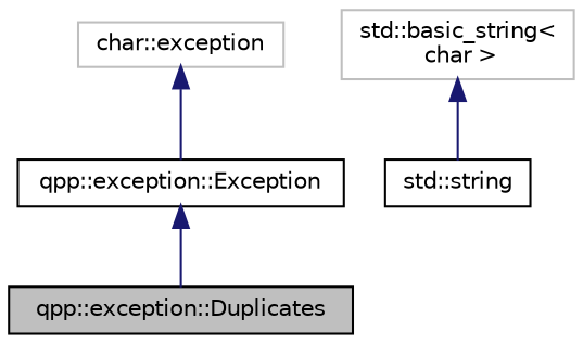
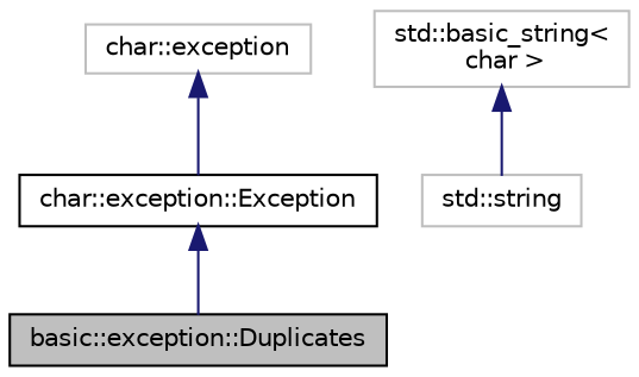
  digraph {
    node [color=grey75 fillcolor=white fontname=Helvetica fontsize=10 shape=record style=filled]
    edge [color=midnightblue dir=back fontname=Helvetica fontsize=10 labelfontname=Helvetica labelfontsize=10 style=solid]
-   n1 [color=black fillcolor=grey75 fontcolor=black height=0.2 label="qpp::exception::Duplicates" width=0.4]
-   n2 [color=black height=0.2 label="qpp::exception::Exception" width=0.4]
+   n1 [color=black fillcolor=grey75 fontcolor=black height=0.2 label="basic::exception::Duplicates" width=0.4]
+   n2 [color=black height=0.2 label="char::exception::Exception" width=0.4]
    n3 [height=0.2 label="char::exception" width=0.4]
-   n4 [color=black height=0.2 label="std::string" width=0.4]
+   n4 [height=0.2 label="std::string" width=0.4]
    n5 [height=0.2 label="std::basic_string\<\l char \>" width=0.4]
    n2 -> n1
    n3 -> n2
    n5 -> n4
  }
